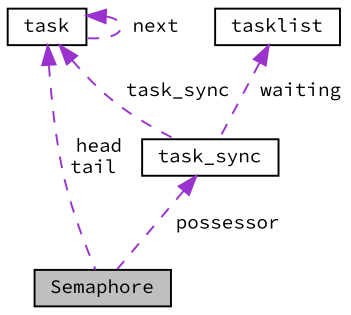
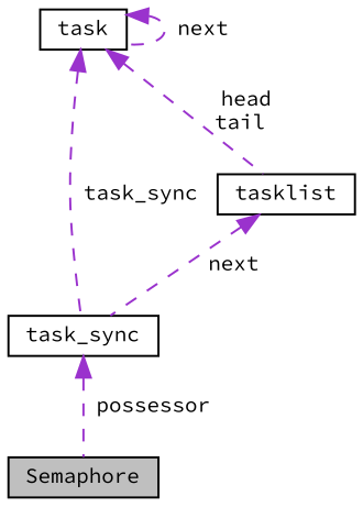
  digraph {
    fontname="Source Code Pro"
    node [color=black fillcolor=white fontname="Source Code Pro" fontsize=10 shape=record style=filled]
    edge [color=darkorchid3 dir=back fontname="Source Code Pro" fontsize=10 labelfontname=Helvetica labelfontsize=10 style=dashed]
    n1 [fillcolor=grey75 fontcolor=black height=0.2 label=Semaphore width=0.4]
    n2 [height=0.2 label=task_sync width=0.4]
    n3 [height=0.2 label=task width=0.4]
    n4 [height=0.2 label=tasklist width=0.4]
    n2 -> n1 [label=" possessor"]
    n3 -> n2 [label=" task_sync"]
    n3 -> n3 [label=" next"]
-   n3 -> n1 [label=" head\ntail"]
-   n4 -> n2 [label=" waiting"]
+   n3 -> n4 [label=" head\ntail"]
+   n4 -> n2 [label=" next"]
  }
